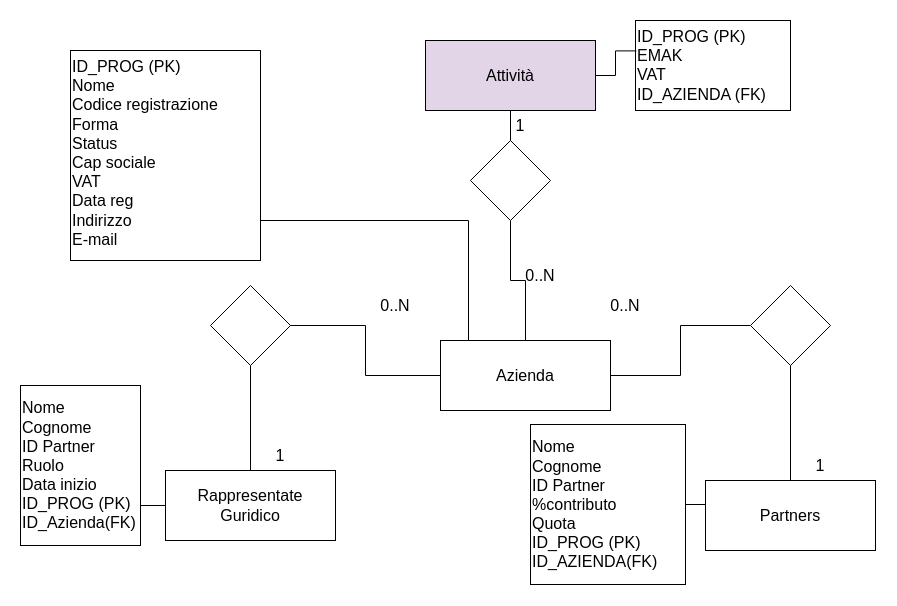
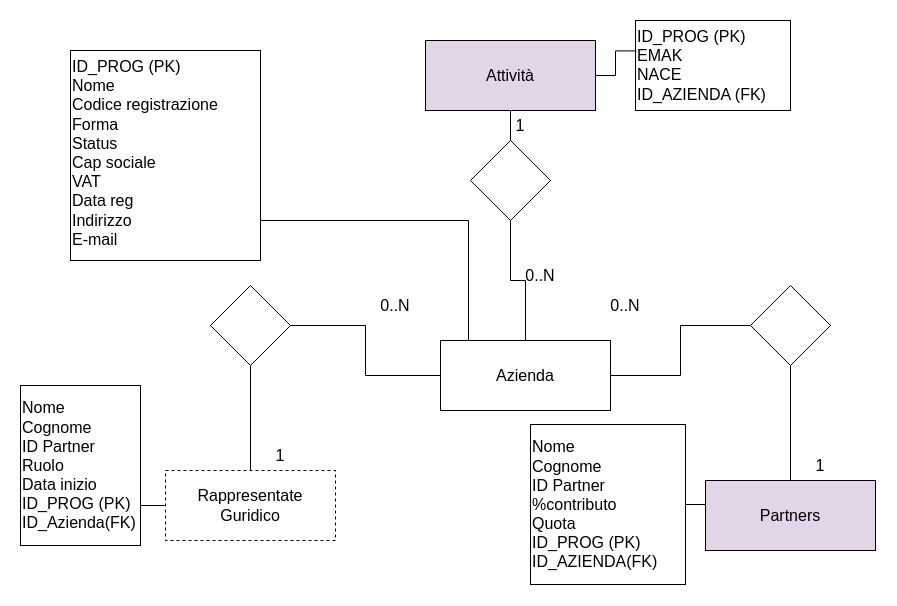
  <mxCell id="0" />
  <mxCell id="1" parent="0" />
  <mxCell id="2" style="edgeStyle=orthogonalEdgeStyle;rounded=0;orthogonalLoop=1;jettySize=auto;html=1;exitX=1;exitY=0.5;exitDx=0;exitDy=0;entryX=0;entryY=0.5;entryDx=0;entryDy=0;fontSize=16;endArrow=none;endFill=0;" edge="1" parent="1" source="3" target="8"><mxGeometry relative="1" as="geometry" /></mxCell>
  <mxCell id="3" value="Azienda" style="rounded=0;whiteSpace=wrap;html=1;fontSize=16;" vertex="1" parent="1"><mxGeometry x="440" y="340" width="170" height="70" as="geometry" /></mxCell>
  <mxCell id="4" style="edgeStyle=orthogonalEdgeStyle;rounded=0;orthogonalLoop=1;jettySize=auto;html=1;exitX=1;exitY=0.5;exitDx=0;exitDy=0;entryX=0;entryY=0.5;entryDx=0;entryDy=0;fontSize=16;endArrow=none;endFill=0;" edge="1" parent="1" source="6" target="3"><mxGeometry relative="1" as="geometry" /></mxCell>
  <mxCell id="5" style="edgeStyle=orthogonalEdgeStyle;rounded=0;orthogonalLoop=1;jettySize=auto;html=1;exitX=0.5;exitY=1;exitDx=0;exitDy=0;entryX=0.5;entryY=0;entryDx=0;entryDy=0;fontSize=16;endArrow=none;endFill=0;" edge="1" parent="1" source="6" target="11"><mxGeometry relative="1" as="geometry" /></mxCell>
  <mxCell id="6" value="" style="rhombus;whiteSpace=wrap;html=1;fontSize=16;" vertex="1" parent="1"><mxGeometry x="210" y="285" width="80" height="80" as="geometry" /></mxCell>
  <mxCell id="7" style="edgeStyle=orthogonalEdgeStyle;rounded=0;orthogonalLoop=1;jettySize=auto;html=1;exitX=0.5;exitY=1;exitDx=0;exitDy=0;entryX=0.5;entryY=0;entryDx=0;entryDy=0;fontSize=16;endArrow=none;endFill=0;" edge="1" parent="1" source="8" target="12"><mxGeometry relative="1" as="geometry" /></mxCell>
  <mxCell id="8" value="" style="rhombus;whiteSpace=wrap;html=1;fontSize=16;" vertex="1" parent="1"><mxGeometry x="750" y="285" width="80" height="80" as="geometry" /></mxCell>
  <mxCell id="9" style="edgeStyle=orthogonalEdgeStyle;rounded=0;orthogonalLoop=1;jettySize=auto;html=1;exitX=0.5;exitY=1;exitDx=0;exitDy=0;fontSize=16;endArrow=none;endFill=0;" edge="1" parent="1" source="10" target="3"><mxGeometry relative="1" as="geometry" /></mxCell>
  <mxCell id="10" value="" style="rhombus;whiteSpace=wrap;html=1;fontSize=16;" vertex="1" parent="1"><mxGeometry x="470" y="140" width="80" height="80" as="geometry" /></mxCell>
- <mxCell id="11" value="Rappresentate&lt;br&gt;Guridico" style="rounded=0;whiteSpace=wrap;html=1;fontSize=16;" vertex="1" parent="1"><mxGeometry x="165" y="470" width="170" height="70" as="geometry" /></mxCell>
- <mxCell id="12" value="Partners" style="rounded=0;whiteSpace=wrap;html=1;fontSize=16;" vertex="1" parent="1"><mxGeometry x="705" y="480" width="170" height="70" as="geometry" /></mxCell>
+ <mxCell id="11" value="Rappresentate&lt;br&gt;Guridico" style="rounded=0;whiteSpace=wrap;html=1;fontSize=16;dashed=1;" vertex="1" parent="1"><mxGeometry x="165" y="470" width="170" height="70" as="geometry" /></mxCell>
+ <mxCell id="12" value="Partners" style="rounded=0;whiteSpace=wrap;html=1;fontSize=16;fillColor=#e1d5e7;" vertex="1" parent="1"><mxGeometry x="705" y="480" width="170" height="70" as="geometry" /></mxCell>
  <mxCell id="13" style="edgeStyle=orthogonalEdgeStyle;rounded=0;orthogonalLoop=1;jettySize=auto;html=1;exitX=0.5;exitY=1;exitDx=0;exitDy=0;fontSize=16;endArrow=none;endFill=0;" edge="1" parent="1" source="15" target="10"><mxGeometry relative="1" as="geometry" /></mxCell>
  <mxCell id="14" style="edgeStyle=orthogonalEdgeStyle;rounded=0;orthogonalLoop=1;jettySize=auto;html=1;entryX=0.006;entryY=0.338;entryDx=0;entryDy=0;entryPerimeter=0;fontSize=16;endArrow=none;endFill=0;" edge="1" parent="1" source="15" target="26"><mxGeometry relative="1" as="geometry" /></mxCell>
  <mxCell id="15" value="Attività" style="rounded=0;whiteSpace=wrap;html=1;fontSize=16;fillColor=#e1d5e7;" vertex="1" parent="1"><mxGeometry x="425" y="40" width="170" height="70" as="geometry" /></mxCell>
  <mxCell id="16" value="1" style="text;html=1;strokeColor=none;fillColor=none;align=center;verticalAlign=middle;whiteSpace=wrap;rounded=0;fontSize=16;" vertex="1" parent="1"><mxGeometry x="250" y="440" width="60" height="30" as="geometry" /></mxCell>
  <mxCell id="17" value="0..N" style="text;html=1;strokeColor=none;fillColor=none;align=center;verticalAlign=middle;whiteSpace=wrap;rounded=0;fontSize=16;" vertex="1" parent="1"><mxGeometry x="365" y="290" width="60" height="30" as="geometry" /></mxCell>
  <mxCell id="18" value="0..N" style="text;html=1;strokeColor=none;fillColor=none;align=center;verticalAlign=middle;whiteSpace=wrap;rounded=0;fontSize=16;" vertex="1" parent="1"><mxGeometry x="595" y="290" width="60" height="30" as="geometry" /></mxCell>
  <mxCell id="19" value="0..N" style="text;html=1;strokeColor=none;fillColor=none;align=center;verticalAlign=middle;whiteSpace=wrap;rounded=0;fontSize=16;" vertex="1" parent="1"><mxGeometry x="510" y="260" width="60" height="30" as="geometry" /></mxCell>
  <mxCell id="20" value="1" style="text;html=1;strokeColor=none;fillColor=none;align=center;verticalAlign=middle;whiteSpace=wrap;rounded=0;fontSize=16;" vertex="1" parent="1"><mxGeometry x="790" y="450" width="60" height="30" as="geometry" /></mxCell>
  <mxCell id="21" value="1" style="text;html=1;strokeColor=none;fillColor=none;align=center;verticalAlign=middle;whiteSpace=wrap;rounded=0;fontSize=16;" vertex="1" parent="1"><mxGeometry x="490" y="110" width="60" height="30" as="geometry" /></mxCell>
  <mxCell id="22" style="edgeStyle=orthogonalEdgeStyle;rounded=0;orthogonalLoop=1;jettySize=auto;html=1;exitX=1;exitY=0.5;exitDx=0;exitDy=0;entryX=0;entryY=0.25;entryDx=0;entryDy=0;fontSize=16;endArrow=none;endFill=0;" edge="1" parent="1" source="23" target="12"><mxGeometry relative="1" as="geometry" /></mxCell>
  <mxCell id="23" value="Nome&lt;br&gt;Cognome&lt;br&gt;ID Partner&lt;br&gt;%contributo&lt;br&gt;Quota&lt;br&gt;ID_PROG (PK)&lt;br&gt;ID_AZIENDA(FK)" style="text;html=1;strokeColor=default;fillColor=none;align=left;verticalAlign=middle;whiteSpace=wrap;rounded=0;fontSize=16;" vertex="1" parent="1"><mxGeometry x="530" y="424" width="155" height="160" as="geometry" /></mxCell>
  <mxCell id="24" style="edgeStyle=orthogonalEdgeStyle;rounded=0;orthogonalLoop=1;jettySize=auto;html=1;exitX=1;exitY=0.75;exitDx=0;exitDy=0;entryX=0;entryY=0.5;entryDx=0;entryDy=0;fontSize=16;endArrow=none;endFill=0;" edge="1" parent="1" source="25" target="11"><mxGeometry relative="1" as="geometry" /></mxCell>
  <mxCell id="25" value="Nome&lt;br&gt;Cognome&lt;br&gt;ID Partner&lt;br&gt;Ruolo&lt;br&gt;Data inizio&lt;br&gt;ID_PROG (PK)&lt;br&gt;ID_Azienda(FK)" style="text;html=1;strokeColor=default;fillColor=none;align=left;verticalAlign=middle;whiteSpace=wrap;rounded=0;fontSize=16;" vertex="1" parent="1"><mxGeometry x="20" y="385" width="120" height="160" as="geometry" /></mxCell>
- <mxCell id="26" value="ID_PROG (PK)&lt;br&gt;EMAK&lt;br&gt;VAT&lt;br&gt;ID_AZIENDA (FK)" style="text;html=1;strokeColor=default;fillColor=none;align=left;verticalAlign=top;whiteSpace=wrap;rounded=0;fontSize=16;" vertex="1" parent="1"><mxGeometry x="635" y="20" width="155" height="90" as="geometry" /></mxCell>
+ <mxCell id="26" value="ID_PROG (PK)&lt;br&gt;EMAK&lt;br&gt;NACE&lt;br&gt;ID_AZIENDA (FK)" style="text;html=1;strokeColor=default;fillColor=none;align=left;verticalAlign=top;whiteSpace=wrap;rounded=0;fontSize=16;" vertex="1" parent="1"><mxGeometry x="635" y="20" width="155" height="90" as="geometry" /></mxCell>
  <mxCell id="27" style="edgeStyle=orthogonalEdgeStyle;rounded=0;orthogonalLoop=1;jettySize=auto;html=1;exitX=1;exitY=0.5;exitDx=0;exitDy=0;entryX=0.25;entryY=0;entryDx=0;entryDy=0;fontSize=16;endArrow=none;endFill=0;" edge="1" parent="1" source="28" target="3"><mxGeometry relative="1" as="geometry"><Array as="points"><mxPoint x="260" y="220" /><mxPoint x="468" y="220" /></Array></mxGeometry></mxCell>
  <mxCell id="28" value="ID_PROG (PK)&lt;br&gt;Nome&lt;br&gt;Codice registrazione&lt;br&gt;Forma&lt;br&gt;Status&lt;br&gt;Cap sociale&lt;br&gt;VAT&lt;br&gt;Data reg&lt;br&gt;Indirizzo&lt;br&gt;E-mail" style="text;html=1;strokeColor=default;fillColor=none;align=left;verticalAlign=top;whiteSpace=wrap;rounded=0;fontSize=16;" vertex="1" parent="1"><mxGeometry x="70" y="50" width="190" height="210" as="geometry" /></mxCell>
